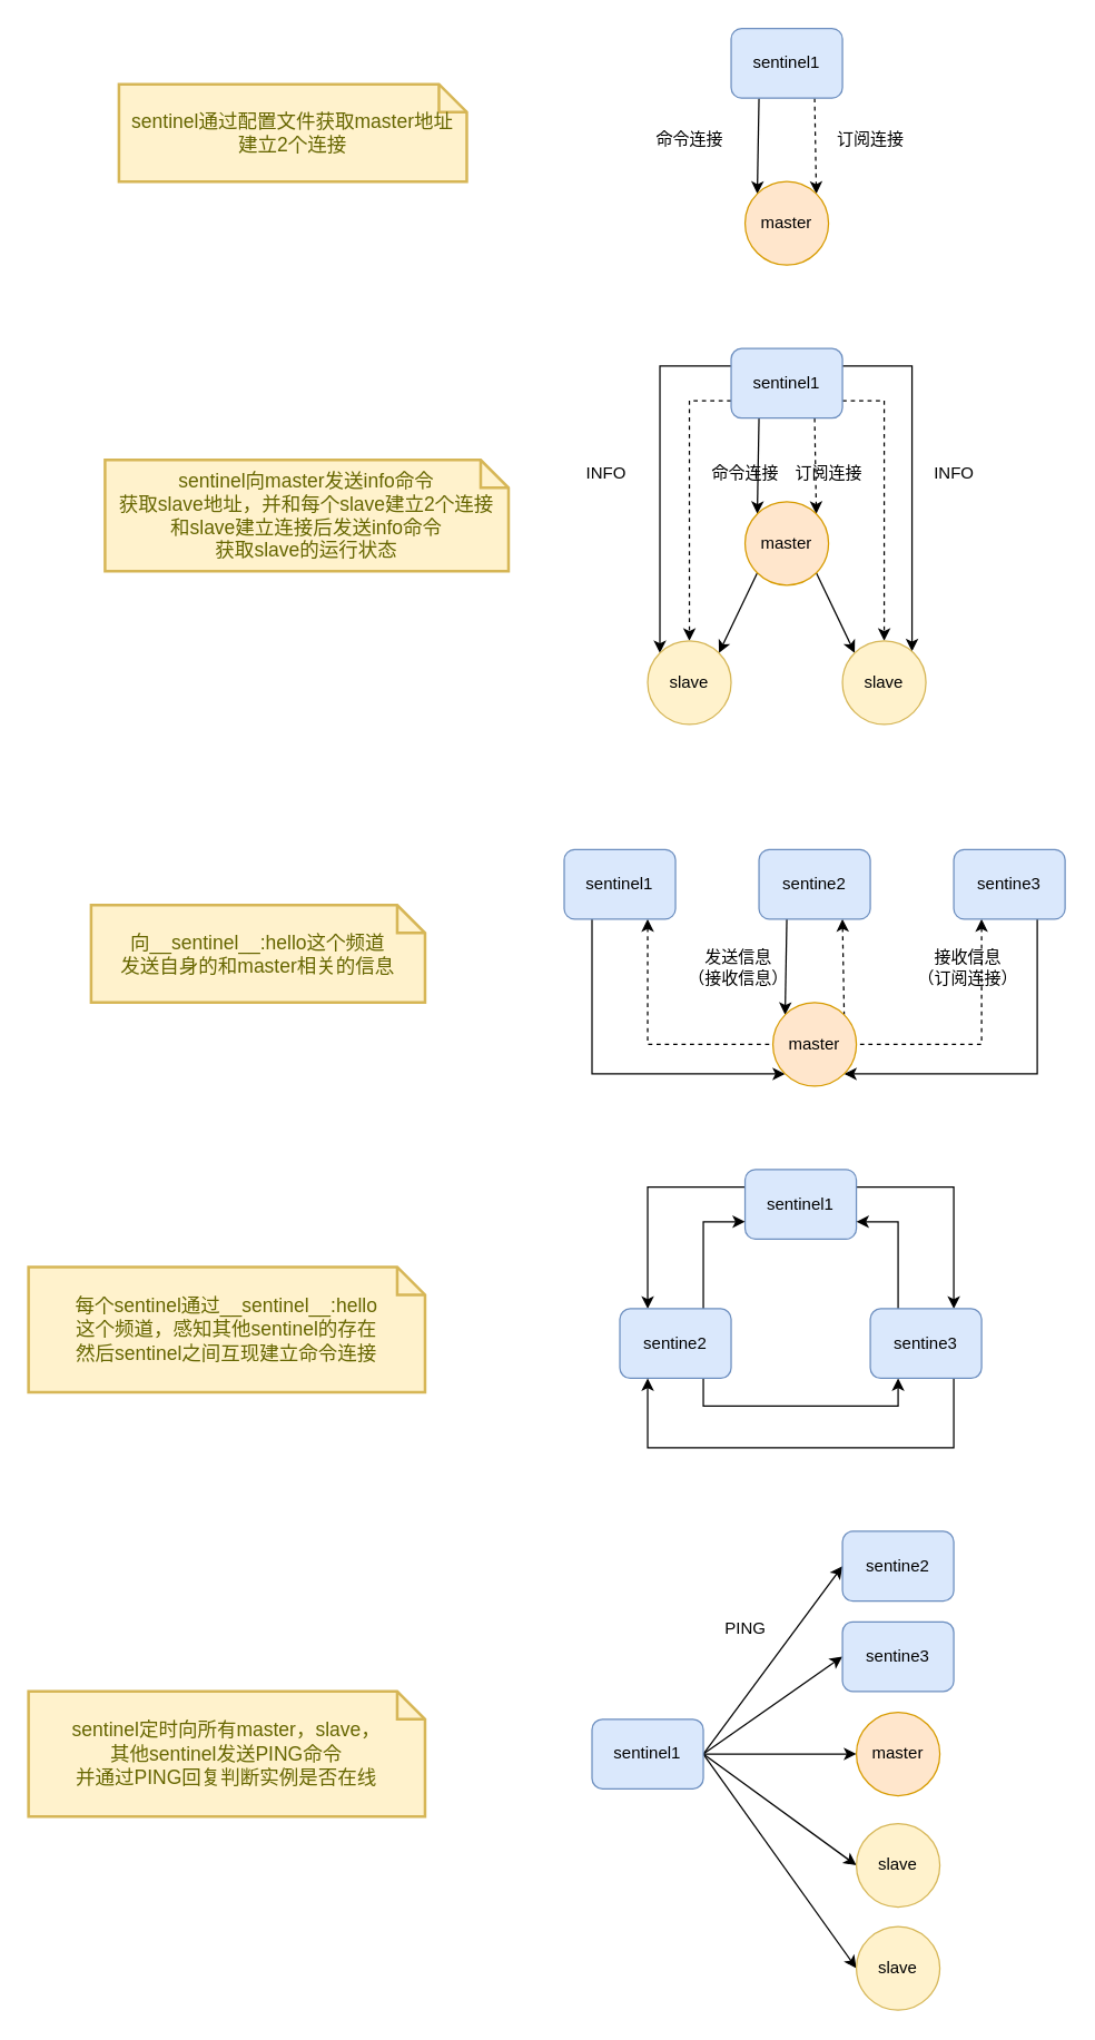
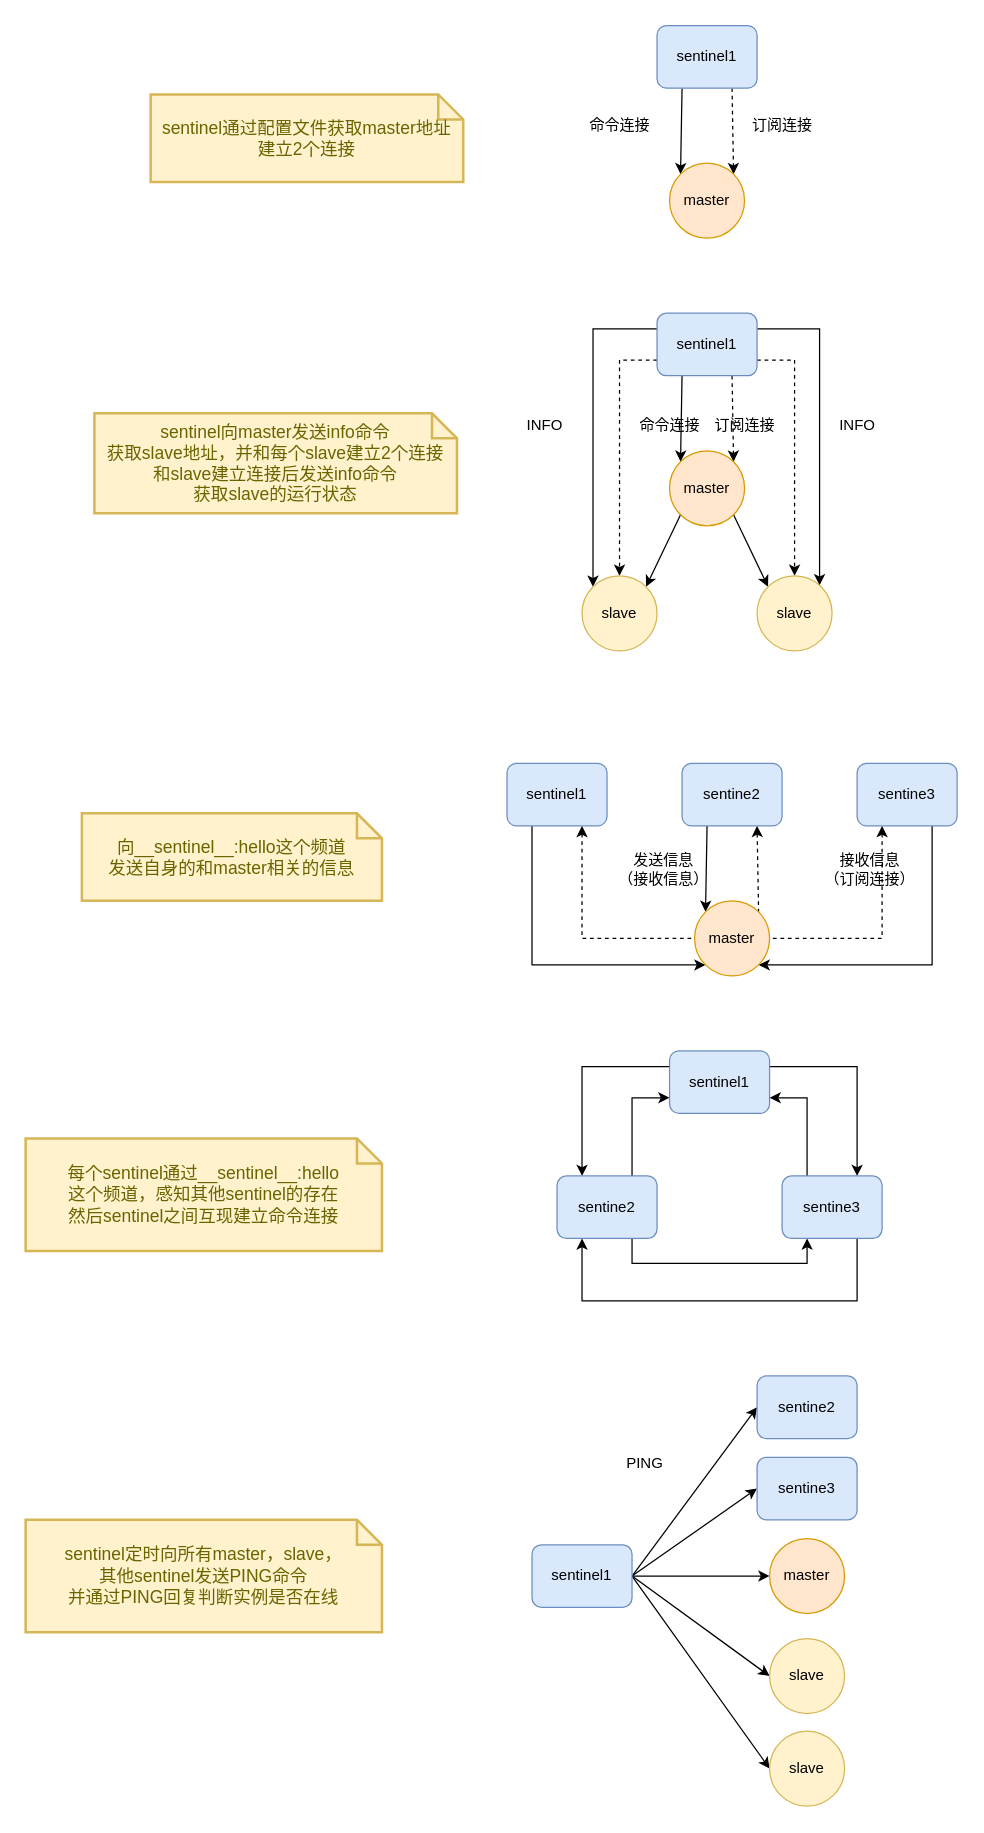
  <mxCell id="0" />
  <mxCell id="1" parent="0" />
  <mxCell id="2" style="edgeStyle=none;rounded=0;orthogonalLoop=1;jettySize=auto;html=1;exitX=0.25;exitY=1;exitDx=0;exitDy=0;entryX=0;entryY=0;entryDx=0;entryDy=0;" parent="1" source="4" target="5" edge="1"><mxGeometry relative="1" as="geometry" /></mxCell>
  <mxCell id="3" style="edgeStyle=none;rounded=0;orthogonalLoop=1;jettySize=auto;html=1;exitX=0.75;exitY=1;exitDx=0;exitDy=0;entryX=1;entryY=0;entryDx=0;entryDy=0;dashed=1;" parent="1" source="4" target="5" edge="1"><mxGeometry relative="1" as="geometry" /></mxCell>
  <mxCell id="4" value="sentinel1" style="rounded=1;whiteSpace=wrap;html=1;fillColor=#dae8fc;strokeColor=#6c8ebf;" parent="1" vertex="1"><mxGeometry x="525" y="20" width="80" height="50" as="geometry" /></mxCell>
  <mxCell id="5" value="master" style="ellipse;whiteSpace=wrap;html=1;aspect=fixed;fillColor=#ffe6cc;strokeColor=#d79b00;" parent="1" vertex="1"><mxGeometry x="535" y="130" width="60" height="60" as="geometry" /></mxCell>
  <mxCell id="6" value="命令连接" style="text;html=1;align=center;verticalAlign=middle;resizable=0;points=[];autosize=1;strokeColor=none;fillColor=none;" parent="1" vertex="1"><mxGeometry x="465" y="90" width="60" height="20" as="geometry" /></mxCell>
  <mxCell id="7" value="订阅连接" style="text;html=1;align=center;verticalAlign=middle;resizable=0;points=[];autosize=1;strokeColor=none;fillColor=none;" parent="1" vertex="1"><mxGeometry x="595" y="90" width="60" height="20" as="geometry" /></mxCell>
  <mxCell id="8" style="edgeStyle=none;rounded=0;orthogonalLoop=1;jettySize=auto;html=1;exitX=0.25;exitY=1;exitDx=0;exitDy=0;entryX=0;entryY=0;entryDx=0;entryDy=0;" parent="1" source="14" target="17" edge="1"><mxGeometry relative="1" as="geometry" /></mxCell>
  <mxCell id="9" style="edgeStyle=none;rounded=0;orthogonalLoop=1;jettySize=auto;html=1;exitX=0.75;exitY=1;exitDx=0;exitDy=0;entryX=1;entryY=0;entryDx=0;entryDy=0;dashed=1;" parent="1" source="14" target="17" edge="1"><mxGeometry relative="1" as="geometry" /></mxCell>
  <mxCell id="10" style="edgeStyle=orthogonalEdgeStyle;rounded=0;orthogonalLoop=1;jettySize=auto;html=1;exitX=1;exitY=0.25;exitDx=0;exitDy=0;" parent="1" source="14" target="21" edge="1"><mxGeometry relative="1" as="geometry"><Array as="points"><mxPoint x="655" y="263" /></Array></mxGeometry></mxCell>
  <mxCell id="11" style="edgeStyle=orthogonalEdgeStyle;rounded=0;orthogonalLoop=1;jettySize=auto;html=1;exitX=1;exitY=0.75;exitDx=0;exitDy=0;entryX=0.5;entryY=0;entryDx=0;entryDy=0;dashed=1;" parent="1" source="14" target="21" edge="1"><mxGeometry relative="1" as="geometry" /></mxCell>
  <mxCell id="12" style="edgeStyle=orthogonalEdgeStyle;rounded=0;orthogonalLoop=1;jettySize=auto;html=1;exitX=0;exitY=0.25;exitDx=0;exitDy=0;entryX=0;entryY=0;entryDx=0;entryDy=0;" parent="1" source="14" target="20" edge="1"><mxGeometry relative="1" as="geometry" /></mxCell>
  <mxCell id="13" style="edgeStyle=orthogonalEdgeStyle;rounded=0;orthogonalLoop=1;jettySize=auto;html=1;exitX=0;exitY=0.75;exitDx=0;exitDy=0;dashed=1;" parent="1" source="14" target="20" edge="1"><mxGeometry relative="1" as="geometry" /></mxCell>
  <mxCell id="14" value="sentinel1" style="rounded=1;whiteSpace=wrap;html=1;fillColor=#dae8fc;strokeColor=#6c8ebf;" parent="1" vertex="1"><mxGeometry x="525" y="250" width="80" height="50" as="geometry" /></mxCell>
  <mxCell id="15" style="edgeStyle=none;rounded=0;orthogonalLoop=1;jettySize=auto;html=1;exitX=0;exitY=1;exitDx=0;exitDy=0;entryX=1;entryY=0;entryDx=0;entryDy=0;" parent="1" source="17" target="20" edge="1"><mxGeometry relative="1" as="geometry" /></mxCell>
  <mxCell id="16" style="edgeStyle=none;rounded=0;orthogonalLoop=1;jettySize=auto;html=1;exitX=1;exitY=1;exitDx=0;exitDy=0;entryX=0;entryY=0;entryDx=0;entryDy=0;" parent="1" source="17" target="21" edge="1"><mxGeometry relative="1" as="geometry" /></mxCell>
  <mxCell id="17" value="master" style="ellipse;whiteSpace=wrap;html=1;aspect=fixed;fillColor=#ffe6cc;strokeColor=#d79b00;" parent="1" vertex="1"><mxGeometry x="535" y="360" width="60" height="60" as="geometry" /></mxCell>
  <mxCell id="18" value="命令连接" style="text;html=1;align=center;verticalAlign=middle;resizable=0;points=[];autosize=1;strokeColor=none;fillColor=none;" parent="1" vertex="1"><mxGeometry x="505" y="330" width="60" height="20" as="geometry" /></mxCell>
  <mxCell id="19" value="订阅连接" style="text;html=1;align=center;verticalAlign=middle;resizable=0;points=[];autosize=1;strokeColor=none;fillColor=none;" parent="1" vertex="1"><mxGeometry x="565" y="330" width="60" height="20" as="geometry" /></mxCell>
  <mxCell id="20" value="slave" style="ellipse;whiteSpace=wrap;html=1;aspect=fixed;fillColor=#fff2cc;strokeColor=#d6b656;" parent="1" vertex="1"><mxGeometry x="465" y="460" width="60" height="60" as="geometry" /></mxCell>
  <mxCell id="21" value="slave" style="ellipse;whiteSpace=wrap;html=1;aspect=fixed;fillColor=#fff2cc;strokeColor=#d6b656;" parent="1" vertex="1"><mxGeometry x="605" y="460" width="60" height="60" as="geometry" /></mxCell>
  <mxCell id="22" value="&lt;font style=&quot;font-size: 14px&quot;&gt;&lt;br&gt;&lt;/font&gt;" style="text;html=1;align=center;verticalAlign=middle;resizable=0;points=[];autosize=1;strokeColor=none;fillColor=none;" parent="1" vertex="1"><mxGeometry x="225" y="360" width="20" height="20" as="geometry" /></mxCell>
  <mxCell id="23" style="edgeStyle=orthogonalEdgeStyle;rounded=0;orthogonalLoop=1;jettySize=auto;html=1;exitX=0.25;exitY=1;exitDx=0;exitDy=0;entryX=0;entryY=1;entryDx=0;entryDy=0;" parent="1" source="25" target="32" edge="1"><mxGeometry relative="1" as="geometry"><Array as="points"><mxPoint x="425" y="771" /></Array></mxGeometry></mxCell>
  <mxCell id="24" style="edgeStyle=orthogonalEdgeStyle;rounded=0;orthogonalLoop=1;jettySize=auto;html=1;exitX=0.75;exitY=1;exitDx=0;exitDy=0;entryX=0;entryY=0.5;entryDx=0;entryDy=0;startArrow=classic;startFill=1;endArrow=none;endFill=0;dashed=1;" parent="1" source="25" target="32" edge="1"><mxGeometry relative="1" as="geometry" /></mxCell>
  <mxCell id="25" value="sentinel1" style="rounded=1;whiteSpace=wrap;html=1;fillColor=#dae8fc;strokeColor=#6c8ebf;" parent="1" vertex="1"><mxGeometry x="405" y="610" width="80" height="50" as="geometry" /></mxCell>
  <mxCell id="26" style="rounded=0;orthogonalLoop=1;jettySize=auto;html=1;exitX=0.25;exitY=1;exitDx=0;exitDy=0;entryX=0;entryY=0;entryDx=0;entryDy=0;" parent="1" source="28" target="32" edge="1"><mxGeometry relative="1" as="geometry" /></mxCell>
  <mxCell id="27" style="rounded=0;orthogonalLoop=1;jettySize=auto;html=1;exitX=0.75;exitY=1;exitDx=0;exitDy=0;entryX=1;entryY=0;entryDx=0;entryDy=0;startArrow=classic;startFill=1;endArrow=none;endFill=0;dashed=1;" parent="1" source="28" target="32" edge="1"><mxGeometry relative="1" as="geometry" /></mxCell>
  <mxCell id="28" value="sentine2" style="rounded=1;whiteSpace=wrap;html=1;fillColor=#dae8fc;strokeColor=#6c8ebf;" parent="1" vertex="1"><mxGeometry x="545" y="610" width="80" height="50" as="geometry" /></mxCell>
  <mxCell id="29" style="edgeStyle=orthogonalEdgeStyle;rounded=0;orthogonalLoop=1;jettySize=auto;html=1;exitX=0.25;exitY=1;exitDx=0;exitDy=0;entryX=1;entryY=0.5;entryDx=0;entryDy=0;startArrow=classic;startFill=1;endArrow=none;endFill=0;dashed=1;" parent="1" source="31" target="32" edge="1"><mxGeometry relative="1" as="geometry" /></mxCell>
  <mxCell id="30" style="edgeStyle=orthogonalEdgeStyle;rounded=0;orthogonalLoop=1;jettySize=auto;html=1;exitX=0.75;exitY=1;exitDx=0;exitDy=0;entryX=1;entryY=1;entryDx=0;entryDy=0;" parent="1" source="31" target="32" edge="1"><mxGeometry relative="1" as="geometry"><Array as="points"><mxPoint x="745" y="771" /></Array></mxGeometry></mxCell>
  <mxCell id="31" value="sentine3" style="rounded=1;whiteSpace=wrap;html=1;fillColor=#dae8fc;strokeColor=#6c8ebf;" parent="1" vertex="1"><mxGeometry x="685" y="610" width="80" height="50" as="geometry" /></mxCell>
  <mxCell id="32" value="master" style="ellipse;whiteSpace=wrap;html=1;aspect=fixed;fillColor=#ffe6cc;strokeColor=#d79b00;" parent="1" vertex="1"><mxGeometry x="555" y="720" width="60" height="60" as="geometry" /></mxCell>
  <mxCell id="33" value="发送信息&lt;br&gt;（接收信息）" style="text;html=1;align=center;verticalAlign=middle;resizable=0;points=[];autosize=1;strokeColor=none;fillColor=none;" parent="1" vertex="1"><mxGeometry x="485" y="680" width="90" height="30" as="geometry" /></mxCell>
  <mxCell id="34" value="接收信息&lt;br&gt;（订阅连接）" style="text;html=1;align=center;verticalAlign=middle;resizable=0;points=[];autosize=1;strokeColor=none;fillColor=none;" parent="1" vertex="1"><mxGeometry x="650" y="680" width="90" height="30" as="geometry" /></mxCell>
  <mxCell id="35" style="edgeStyle=orthogonalEdgeStyle;rounded=0;orthogonalLoop=1;jettySize=auto;html=1;exitX=0;exitY=0.25;exitDx=0;exitDy=0;entryX=0.25;entryY=0;entryDx=0;entryDy=0;startArrow=none;startFill=0;endArrow=classic;endFill=1;" parent="1" source="37" target="40" edge="1"><mxGeometry relative="1" as="geometry" /></mxCell>
  <mxCell id="36" style="edgeStyle=orthogonalEdgeStyle;rounded=0;orthogonalLoop=1;jettySize=auto;html=1;exitX=1;exitY=0.25;exitDx=0;exitDy=0;entryX=0.75;entryY=0;entryDx=0;entryDy=0;startArrow=none;startFill=0;endArrow=classic;endFill=1;" parent="1" source="37" target="43" edge="1"><mxGeometry relative="1" as="geometry" /></mxCell>
  <mxCell id="37" value="sentinel1" style="rounded=1;whiteSpace=wrap;html=1;fillColor=#dae8fc;strokeColor=#6c8ebf;" parent="1" vertex="1"><mxGeometry x="535" y="840" width="80" height="50" as="geometry" /></mxCell>
  <mxCell id="38" style="edgeStyle=orthogonalEdgeStyle;rounded=0;orthogonalLoop=1;jettySize=auto;html=1;exitX=0.75;exitY=0;exitDx=0;exitDy=0;entryX=0;entryY=0.75;entryDx=0;entryDy=0;startArrow=none;startFill=0;endArrow=classic;endFill=1;" parent="1" source="40" target="37" edge="1"><mxGeometry relative="1" as="geometry" /></mxCell>
  <mxCell id="39" style="edgeStyle=orthogonalEdgeStyle;rounded=0;orthogonalLoop=1;jettySize=auto;html=1;exitX=0.75;exitY=1;exitDx=0;exitDy=0;entryX=0.25;entryY=1;entryDx=0;entryDy=0;startArrow=none;startFill=0;endArrow=classic;endFill=1;" parent="1" source="40" target="43" edge="1"><mxGeometry relative="1" as="geometry" /></mxCell>
  <mxCell id="40" value="sentine2" style="rounded=1;whiteSpace=wrap;html=1;fillColor=#dae8fc;strokeColor=#6c8ebf;" parent="1" vertex="1"><mxGeometry x="445" y="940" width="80" height="50" as="geometry" /></mxCell>
  <mxCell id="41" style="edgeStyle=orthogonalEdgeStyle;rounded=0;orthogonalLoop=1;jettySize=auto;html=1;exitX=0.25;exitY=0;exitDx=0;exitDy=0;entryX=1;entryY=0.75;entryDx=0;entryDy=0;startArrow=none;startFill=0;endArrow=classic;endFill=1;" parent="1" source="43" target="37" edge="1"><mxGeometry relative="1" as="geometry" /></mxCell>
  <mxCell id="42" style="edgeStyle=orthogonalEdgeStyle;rounded=0;orthogonalLoop=1;jettySize=auto;html=1;exitX=0.75;exitY=1;exitDx=0;exitDy=0;entryX=0.25;entryY=1;entryDx=0;entryDy=0;startArrow=none;startFill=0;endArrow=classic;endFill=1;" parent="1" source="43" target="40" edge="1"><mxGeometry relative="1" as="geometry"><Array as="points"><mxPoint x="685" y="1040" /><mxPoint x="465" y="1040" /></Array></mxGeometry></mxCell>
  <mxCell id="43" value="sentine3" style="rounded=1;whiteSpace=wrap;html=1;fillColor=#dae8fc;strokeColor=#6c8ebf;" parent="1" vertex="1"><mxGeometry x="625" y="940" width="80" height="50" as="geometry" /></mxCell>
  <mxCell id="44" style="rounded=0;orthogonalLoop=1;jettySize=auto;html=1;exitX=1;exitY=0.5;exitDx=0;exitDy=0;entryX=0;entryY=0.5;entryDx=0;entryDy=0;startArrow=none;startFill=0;endArrow=classic;endFill=1;" parent="1" source="49" target="50" edge="1"><mxGeometry relative="1" as="geometry" /></mxCell>
  <mxCell id="45" style="edgeStyle=none;rounded=0;orthogonalLoop=1;jettySize=auto;html=1;exitX=1;exitY=0.5;exitDx=0;exitDy=0;entryX=0;entryY=0.5;entryDx=0;entryDy=0;startArrow=none;startFill=0;endArrow=classic;endFill=1;" parent="1" source="49" target="51" edge="1"><mxGeometry relative="1" as="geometry" /></mxCell>
  <mxCell id="46" style="edgeStyle=none;rounded=0;orthogonalLoop=1;jettySize=auto;html=1;exitX=1;exitY=0.5;exitDx=0;exitDy=0;entryX=0;entryY=0.5;entryDx=0;entryDy=0;startArrow=none;startFill=0;endArrow=classic;endFill=1;" parent="1" source="49" target="52" edge="1"><mxGeometry relative="1" as="geometry" /></mxCell>
  <mxCell id="47" style="edgeStyle=none;rounded=0;orthogonalLoop=1;jettySize=auto;html=1;exitX=1;exitY=0.5;exitDx=0;exitDy=0;entryX=0;entryY=0.5;entryDx=0;entryDy=0;startArrow=none;startFill=0;endArrow=classic;endFill=1;" parent="1" source="49" target="53" edge="1"><mxGeometry relative="1" as="geometry" /></mxCell>
  <mxCell id="48" style="edgeStyle=none;rounded=0;orthogonalLoop=1;jettySize=auto;html=1;exitX=1;exitY=0.5;exitDx=0;exitDy=0;entryX=0;entryY=0.5;entryDx=0;entryDy=0;startArrow=none;startFill=0;endArrow=classic;endFill=1;" parent="1" source="49" target="54" edge="1"><mxGeometry relative="1" as="geometry" /></mxCell>
  <mxCell id="49" value="sentinel1" style="rounded=1;whiteSpace=wrap;html=1;fillColor=#dae8fc;strokeColor=#6c8ebf;" parent="1" vertex="1"><mxGeometry x="425" y="1235" width="80" height="50" as="geometry" /></mxCell>
  <mxCell id="50" value="sentine2" style="rounded=1;whiteSpace=wrap;html=1;fillColor=#dae8fc;strokeColor=#6c8ebf;" parent="1" vertex="1"><mxGeometry x="605" y="1100" width="80" height="50" as="geometry" /></mxCell>
  <mxCell id="51" value="sentine3" style="rounded=1;whiteSpace=wrap;html=1;fillColor=#dae8fc;strokeColor=#6c8ebf;" parent="1" vertex="1"><mxGeometry x="605" y="1165" width="80" height="50" as="geometry" /></mxCell>
  <mxCell id="52" value="master" style="ellipse;whiteSpace=wrap;html=1;aspect=fixed;fillColor=#ffe6cc;strokeColor=#d79b00;" parent="1" vertex="1"><mxGeometry x="615" y="1230" width="60" height="60" as="geometry" /></mxCell>
  <mxCell id="53" value="slave" style="ellipse;whiteSpace=wrap;html=1;aspect=fixed;fillColor=#fff2cc;strokeColor=#d6b656;" parent="1" vertex="1"><mxGeometry x="615" y="1310" width="60" height="60" as="geometry" /></mxCell>
  <mxCell id="54" value="slave" style="ellipse;whiteSpace=wrap;html=1;aspect=fixed;fillColor=#fff2cc;strokeColor=#d6b656;" parent="1" vertex="1"><mxGeometry x="615" y="1384" width="60" height="60" as="geometry" /></mxCell>
- <mxCell id="55" value="PING" style="text;html=1;align=center;verticalAlign=middle;resizable=0;points=[];autosize=1;strokeColor=none;fillColor=none;" parent="1" vertex="1"><mxGeometry x="515" y="1160" width="40" height="20" as="geometry" /></mxCell>
- <mxCell id="56" value="sentinel通过配置文件获取master地址&lt;br&gt;建立2个连接" style="shape=note;strokeWidth=2;fontSize=14;size=20;whiteSpace=wrap;html=1;fillColor=#fff2cc;strokeColor=#d6b656;fontColor=#666600;" parent="1" vertex="1"><mxGeometry x="85" y="60" width="250" height="70" as="geometry" /></mxCell>
+ <mxCell id="55" value="PING" style="text;html=1;align=center;verticalAlign=middle;resizable=0;points=[];autosize=1;strokeColor=none;fillColor=none;" parent="1" vertex="1"><mxGeometry x="495" y="1160" width="40" height="20" as="geometry" /></mxCell>
+ <mxCell id="56" value="sentinel通过配置文件获取master地址&lt;br&gt;建立2个连接" style="shape=note;strokeWidth=2;fontSize=14;size=20;whiteSpace=wrap;html=1;fillColor=#fff2cc;strokeColor=#d6b656;fontColor=#666600;" parent="1" vertex="1"><mxGeometry x="120" y="75" width="250" height="70" as="geometry" /></mxCell>
  <mxCell id="57" value="sentinel向master发送info命令&lt;br&gt;获取slave地址，并和每个slave建立2个连接&lt;br&gt;和slave建立连接后发送info命令&lt;br&gt;获取slave的运行状态" style="shape=note;strokeWidth=2;fontSize=14;size=20;whiteSpace=wrap;html=1;fillColor=#fff2cc;strokeColor=#d6b656;fontColor=#666600;" parent="1" vertex="1"><mxGeometry x="75" y="330" width="290" height="80" as="geometry" /></mxCell>
  <mxCell id="58" value="向__sentinel__:hello这个频道&lt;br&gt;发送自身的和master相关的信息" style="shape=note;strokeWidth=2;fontSize=14;size=20;whiteSpace=wrap;html=1;fillColor=#fff2cc;strokeColor=#d6b656;fontColor=#666600;" parent="1" vertex="1"><mxGeometry x="65" y="650" width="240" height="70" as="geometry" /></mxCell>
  <mxCell id="59" value="每个sentinel通过__sentinel__:hello&lt;br&gt;这个频道，感知其他sentinel的存在&lt;br&gt;然后sentinel之间互现建立命令连接" style="shape=note;strokeWidth=2;fontSize=14;size=20;whiteSpace=wrap;html=1;fillColor=#fff2cc;strokeColor=#d6b656;fontColor=#666600;" parent="1" vertex="1"><mxGeometry x="20" y="910" width="285" height="90" as="geometry" /></mxCell>
  <mxCell id="60" value="sentinel定时向所有master，slave，&lt;br&gt;其他sentinel发送PING命令&lt;br&gt;并通过PING回复判断实例是否在线" style="shape=note;strokeWidth=2;fontSize=14;size=20;whiteSpace=wrap;html=1;fillColor=#fff2cc;strokeColor=#d6b656;fontColor=#666600;" parent="1" vertex="1"><mxGeometry x="20" y="1215" width="285" height="90" as="geometry" /></mxCell>
  <mxCell id="61" value="INFO" style="text;html=1;align=center;verticalAlign=middle;resizable=0;points=[];autosize=1;strokeColor=none;fillColor=none;" parent="1" vertex="1"><mxGeometry x="665" y="330" width="40" height="20" as="geometry" /></mxCell>
  <mxCell id="62" value="INFO" style="text;html=1;align=center;verticalAlign=middle;resizable=0;points=[];autosize=1;strokeColor=none;fillColor=none;" parent="1" vertex="1"><mxGeometry x="415" y="330" width="40" height="20" as="geometry" /></mxCell>
